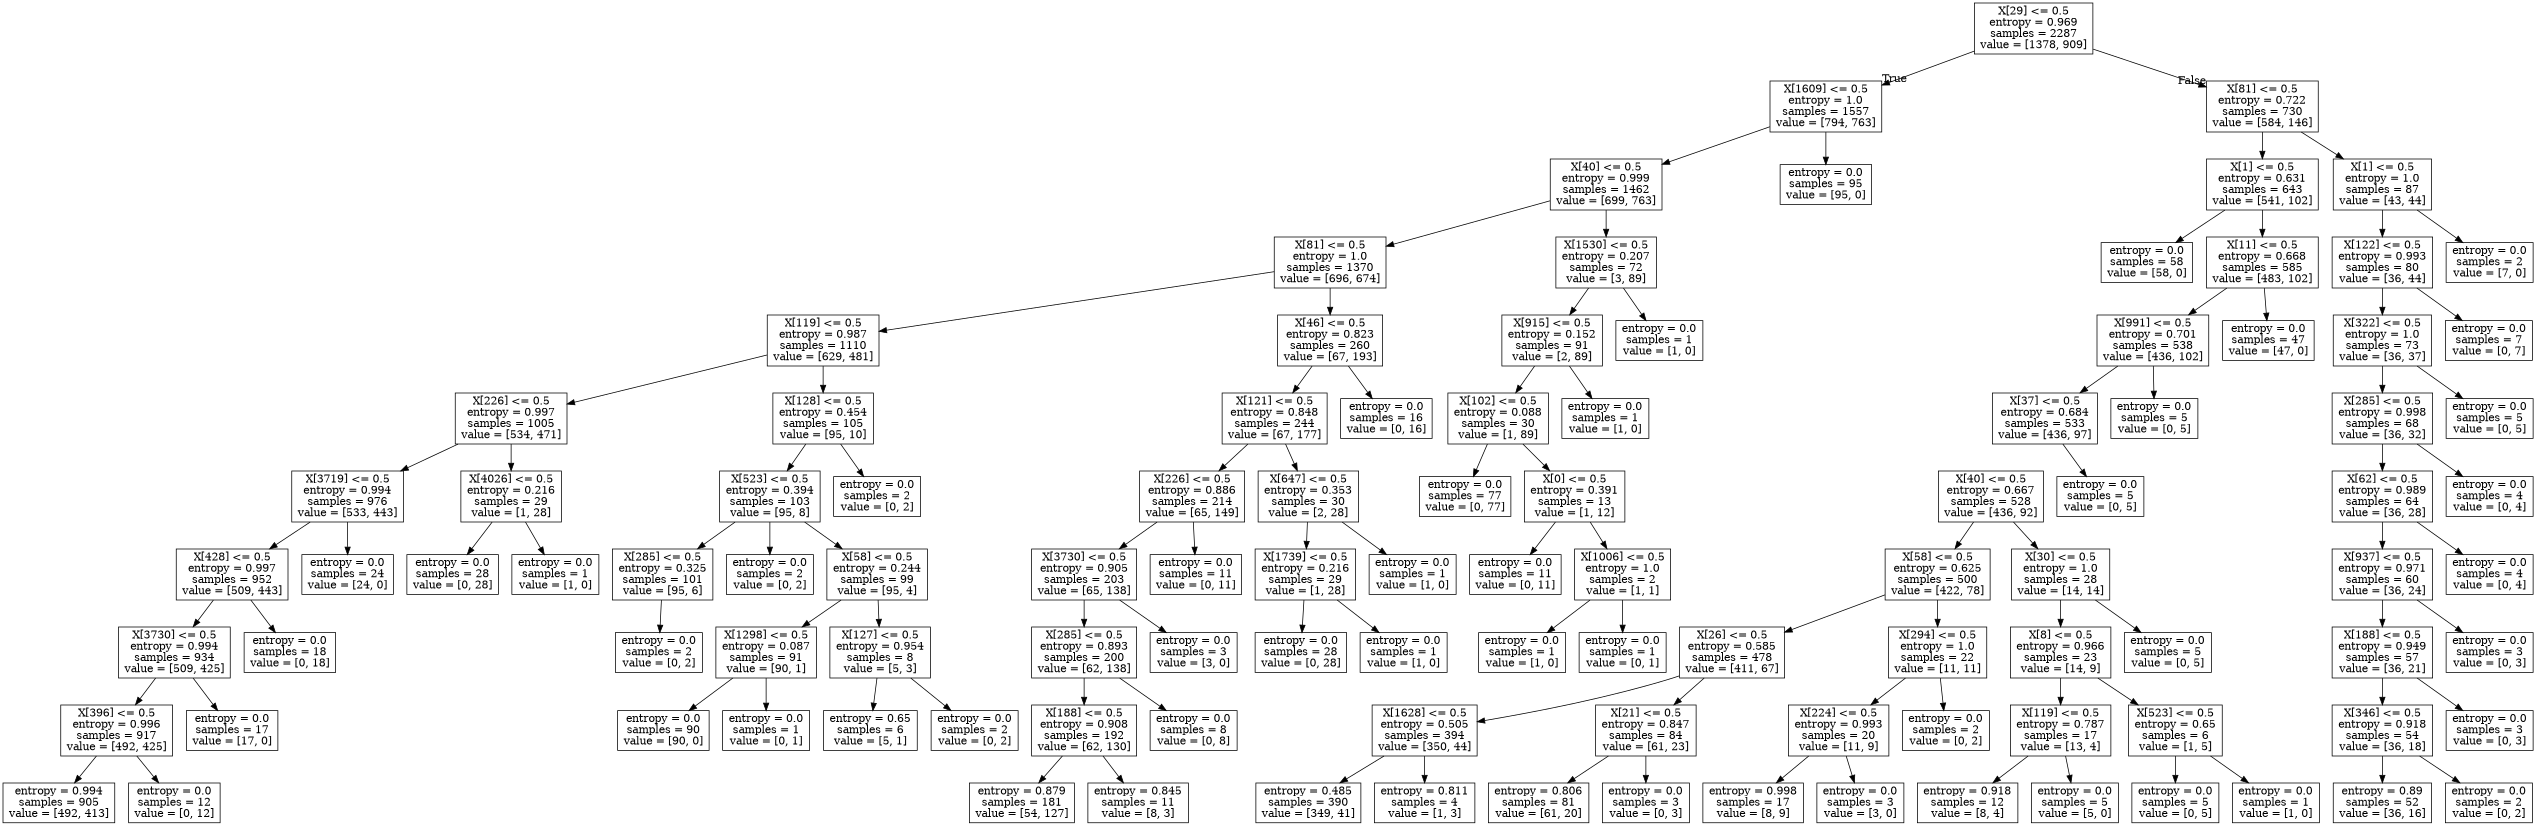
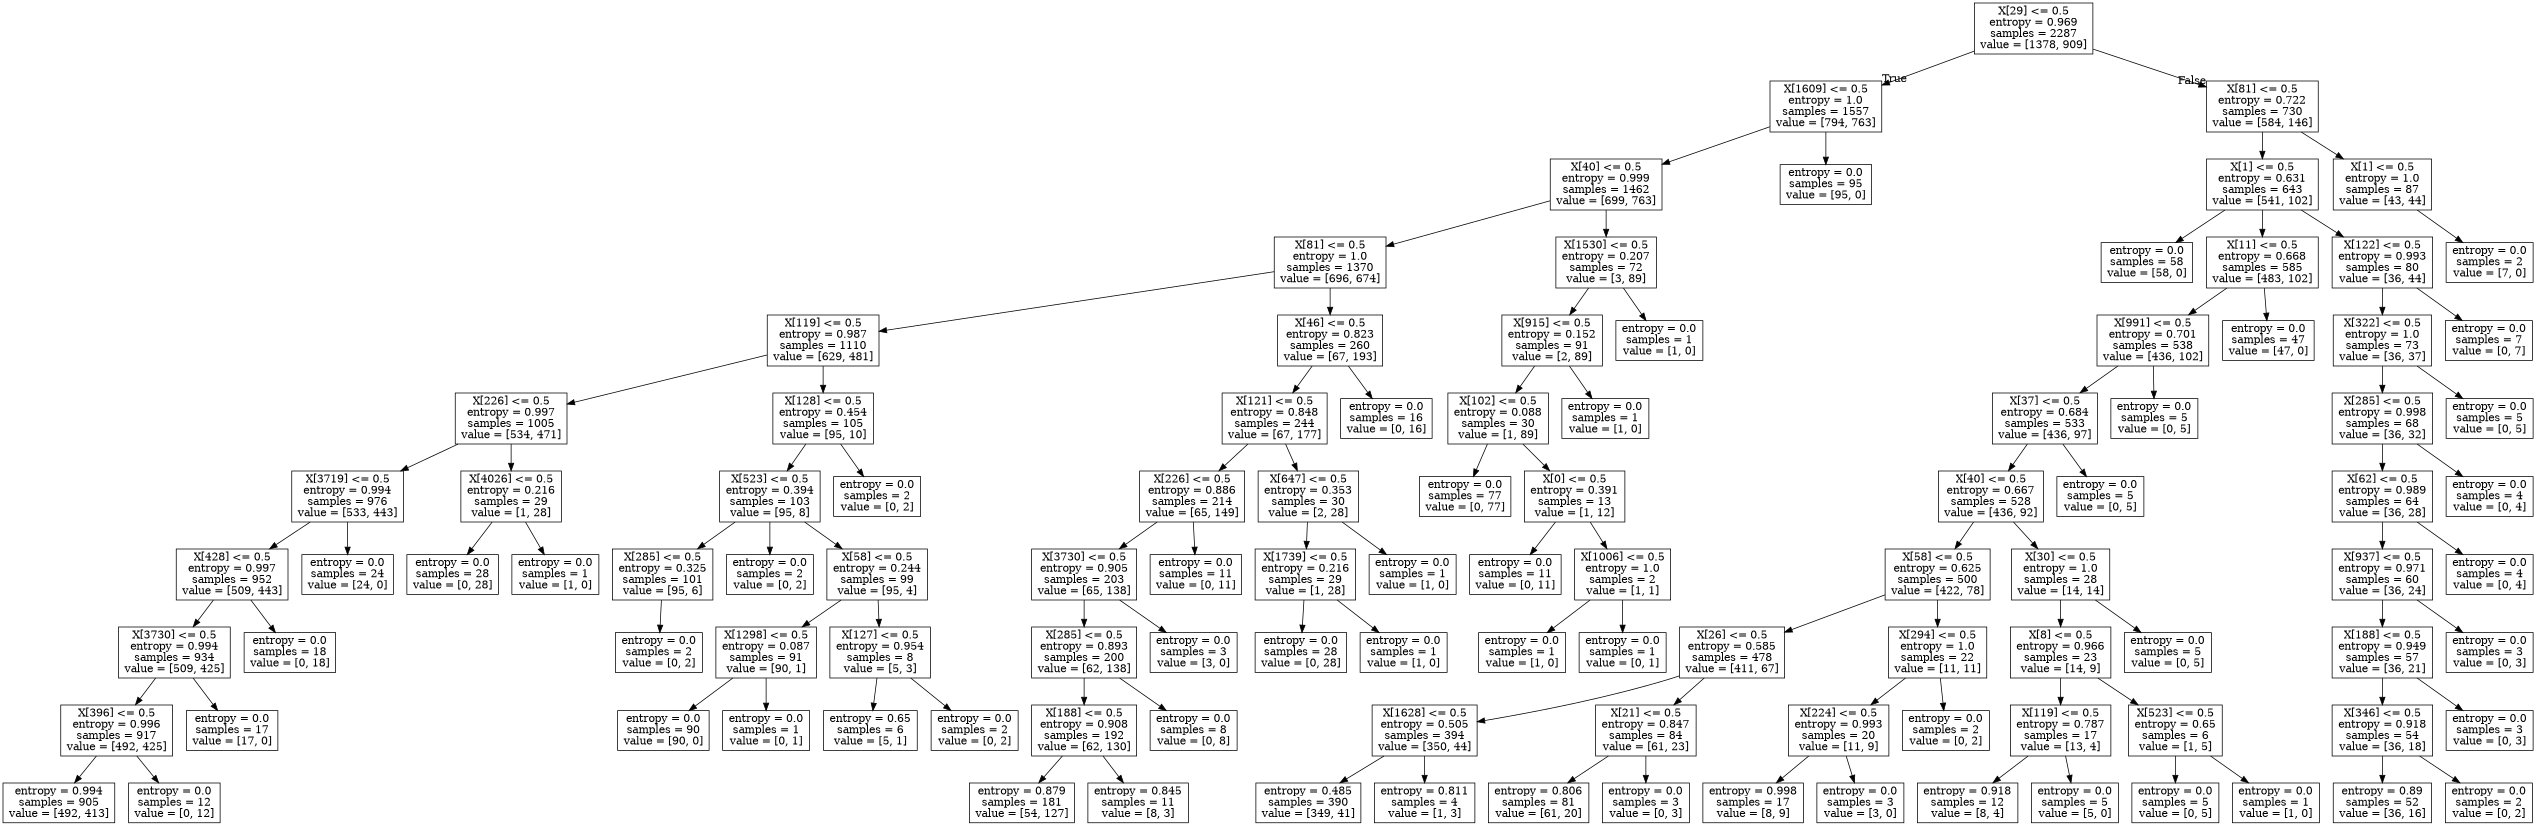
  digraph {
    node [shape=box]
    n1 [label="X[29] <= 0.5\nentropy = 0.969\nsamples = 2287\nvalue = [1378, 909]"]
    n2 [label="X[1609] <= 0.5\nentropy = 1.0\nsamples = 1557\nvalue = [794, 763]"]
    n3 [label="X[81] <= 0.5\nentropy = 0.722\nsamples = 730\nvalue = [584, 146]"]
    n4 [label="X[40] <= 0.5\nentropy = 0.999\nsamples = 1462\nvalue = [699, 763]"]
    n5 [label="entropy = 0.0\nsamples = 95\nvalue = [95, 0]"]
    n6 [label="X[1] <= 0.5\nentropy = 0.631\nsamples = 643\nvalue = [541, 102]"]
    n7 [label="X[1] <= 0.5\nentropy = 1.0\nsamples = 87\nvalue = [43, 44]"]
    n8 [label="X[81] <= 0.5\nentropy = 1.0\nsamples = 1370\nvalue = [696, 674]"]
    n9 [label="X[1530] <= 0.5\nentropy = 0.207\nsamples = 72\nvalue = [3, 89]"]
    n10 [label="X[119] <= 0.5\nentropy = 0.987\nsamples = 1110\nvalue = [629, 481]"]
    n11 [label="X[46] <= 0.5\nentropy = 0.823\nsamples = 260\nvalue = [67, 193]"]
    n12 [label="X[915] <= 0.5\nentropy = 0.152\nsamples = 91\nvalue = [2, 89]"]
    n13 [label="entropy = 0.0\nsamples = 1\nvalue = [1, 0]"]
    n14 [label="X[226] <= 0.5\nentropy = 0.997\nsamples = 1005\nvalue = [534, 471]"]
    n15 [label="X[128] <= 0.5\nentropy = 0.454\nsamples = 105\nvalue = [95, 10]"]
    n16 [label="X[121] <= 0.5\nentropy = 0.848\nsamples = 244\nvalue = [67, 177]"]
    n17 [label="entropy = 0.0\nsamples = 16\nvalue = [0, 16]"]
    n18 [label="X[3719] <= 0.5\nentropy = 0.994\nsamples = 976\nvalue = [533, 443]"]
    n19 [label="X[4026] <= 0.5\nentropy = 0.216\nsamples = 29\nvalue = [1, 28]"]
    n20 [label="X[523] <= 0.5\nentropy = 0.394\nsamples = 103\nvalue = [95, 8]"]
    n21 [label="entropy = 0.0\nsamples = 2\nvalue = [0, 2]"]
    n22 [label="X[428] <= 0.5\nentropy = 0.997\nsamples = 952\nvalue = [509, 443]"]
    n23 [label="entropy = 0.0\nsamples = 24\nvalue = [24, 0]"]
    n24 [label="entropy = 0.0\nsamples = 28\nvalue = [0, 28]"]
    n25 [label="entropy = 0.0\nsamples = 1\nvalue = [1, 0]"]
    n26 [label="X[3730] <= 0.5\nentropy = 0.994\nsamples = 934\nvalue = [509, 425]"]
    n27 [label="entropy = 0.0\nsamples = 18\nvalue = [0, 18]"]
    n28 [label="X[396] <= 0.5\nentropy = 0.996\nsamples = 917\nvalue = [492, 425]"]
    n29 [label="entropy = 0.0\nsamples = 17\nvalue = [17, 0]"]
    n30 [label="entropy = 0.994\nsamples = 905\nvalue = [492, 413]"]
    n31 [label="entropy = 0.0\nsamples = 12\nvalue = [0, 12]"]
    n32 [label="X[285] <= 0.5\nentropy = 0.325\nsamples = 101\nvalue = [95, 6]"]
    n33 [label="entropy = 0.0\nsamples = 2\nvalue = [0, 2]"]
    n34 [label="X[58] <= 0.5\nentropy = 0.244\nsamples = 99\nvalue = [95, 4]"]
    n35 [label="entropy = 0.0\nsamples = 2\nvalue = [0, 2]"]
    n36 [label="X[1298] <= 0.5\nentropy = 0.087\nsamples = 91\nvalue = [90, 1]"]
    n37 [label="X[127] <= 0.5\nentropy = 0.954\nsamples = 8\nvalue = [5, 3]"]
    n38 [label="entropy = 0.0\nsamples = 90\nvalue = [90, 0]"]
    n39 [label="entropy = 0.0\nsamples = 1\nvalue = [0, 1]"]
    n40 [label="entropy = 0.65\nsamples = 6\nvalue = [5, 1]"]
    n41 [label="entropy = 0.0\nsamples = 2\nvalue = [0, 2]"]
    n42 [label="X[226] <= 0.5\nentropy = 0.886\nsamples = 214\nvalue = [65, 149]"]
    n43 [label="X[647] <= 0.5\nentropy = 0.353\nsamples = 30\nvalue = [2, 28]"]
    n44 [label="X[3730] <= 0.5\nentropy = 0.905\nsamples = 203\nvalue = [65, 138]"]
    n45 [label="entropy = 0.0\nsamples = 11\nvalue = [0, 11]"]
    n46 [label="X[1739] <= 0.5\nentropy = 0.216\nsamples = 29\nvalue = [1, 28]"]
    n47 [label="entropy = 0.0\nsamples = 1\nvalue = [1, 0]"]
    n48 [label="X[285] <= 0.5\nentropy = 0.893\nsamples = 200\nvalue = [62, 138]"]
    n49 [label="entropy = 0.0\nsamples = 3\nvalue = [3, 0]"]
    n50 [label="X[188] <= 0.5\nentropy = 0.908\nsamples = 192\nvalue = [62, 130]"]
    n51 [label="entropy = 0.0\nsamples = 8\nvalue = [0, 8]"]
    n52 [label="entropy = 0.879\nsamples = 181\nvalue = [54, 127]"]
    n53 [label="entropy = 0.845\nsamples = 11\nvalue = [8, 3]"]
    n54 [label="entropy = 0.0\nsamples = 28\nvalue = [0, 28]"]
    n55 [label="entropy = 0.0\nsamples = 1\nvalue = [1, 0]"]
    n56 [label="X[102] <= 0.5\nentropy = 0.088\nsamples = 30\nvalue = [1, 89]"]
    n57 [label="entropy = 0.0\nsamples = 1\nvalue = [1, 0]"]
    n58 [label="entropy = 0.0\nsamples = 77\nvalue = [0, 77]"]
    n59 [label="X[0] <= 0.5\nentropy = 0.391\nsamples = 13\nvalue = [1, 12]"]
    n60 [label="entropy = 0.0\nsamples = 11\nvalue = [0, 11]"]
    n61 [label="X[1006] <= 0.5\nentropy = 1.0\nsamples = 2\nvalue = [1, 1]"]
    n62 [label="entropy = 0.0\nsamples = 1\nvalue = [1, 0]"]
    n63 [label="entropy = 0.0\nsamples = 1\nvalue = [0, 1]"]
    n64 [label="entropy = 0.0\nsamples = 58\nvalue = [58, 0]"]
    n65 [label="X[11] <= 0.5\nentropy = 0.668\nsamples = 585\nvalue = [483, 102]"]
    n66 [label="entropy = 0.0\nsamples = 2\nvalue = [7, 0]"]
    n67 [label="X[122] <= 0.5\nentropy = 0.993\nsamples = 80\nvalue = [36, 44]"]
    n68 [label="X[991] <= 0.5\nentropy = 0.701\nsamples = 538\nvalue = [436, 102]"]
    n69 [label="entropy = 0.0\nsamples = 47\nvalue = [47, 0]"]
    n70 [label="X[37] <= 0.5\nentropy = 0.684\nsamples = 533\nvalue = [436, 97]"]
    n71 [label="entropy = 0.0\nsamples = 5\nvalue = [0, 5]"]
    n72 [label="X[40] <= 0.5\nentropy = 0.667\nsamples = 528\nvalue = [436, 92]"]
    n73 [label="entropy = 0.0\nsamples = 5\nvalue = [0, 5]"]
    n74 [label="X[58] <= 0.5\nentropy = 0.625\nsamples = 500\nvalue = [422, 78]"]
    n75 [label="X[30] <= 0.5\nentropy = 1.0\nsamples = 28\nvalue = [14, 14]"]
    n76 [label="X[26] <= 0.5\nentropy = 0.585\nsamples = 478\nvalue = [411, 67]"]
    n77 [label="X[294] <= 0.5\nentropy = 1.0\nsamples = 22\nvalue = [11, 11]"]
    n78 [label="X[8] <= 0.5\nentropy = 0.966\nsamples = 23\nvalue = [14, 9]"]
    n79 [label="entropy = 0.0\nsamples = 5\nvalue = [0, 5]"]
    n80 [label="X[1628] <= 0.5\nentropy = 0.505\nsamples = 394\nvalue = [350, 44]"]
    n81 [label="X[21] <= 0.5\nentropy = 0.847\nsamples = 84\nvalue = [61, 23]"]
    n82 [label="X[224] <= 0.5\nentropy = 0.993\nsamples = 20\nvalue = [11, 9]"]
    n83 [label="entropy = 0.0\nsamples = 2\nvalue = [0, 2]"]
    n84 [label="entropy = 0.485\nsamples = 390\nvalue = [349, 41]"]
    n85 [label="entropy = 0.811\nsamples = 4\nvalue = [1, 3]"]
    n86 [label="entropy = 0.806\nsamples = 81\nvalue = [61, 20]"]
    n87 [label="entropy = 0.0\nsamples = 3\nvalue = [0, 3]"]
    n88 [label="entropy = 0.998\nsamples = 17\nvalue = [8, 9]"]
    n89 [label="entropy = 0.0\nsamples = 3\nvalue = [3, 0]"]
    n90 [label="X[119] <= 0.5\nentropy = 0.787\nsamples = 17\nvalue = [13, 4]"]
    n91 [label="X[523] <= 0.5\nentropy = 0.65\nsamples = 6\nvalue = [1, 5]"]
    n92 [label="entropy = 0.918\nsamples = 12\nvalue = [8, 4]"]
    n93 [label="entropy = 0.0\nsamples = 5\nvalue = [5, 0]"]
    n94 [label="entropy = 0.0\nsamples = 5\nvalue = [0, 5]"]
    n95 [label="entropy = 0.0\nsamples = 1\nvalue = [1, 0]"]
    n96 [label="X[322] <= 0.5\nentropy = 1.0\nsamples = 73\nvalue = [36, 37]"]
    n97 [label="entropy = 0.0\nsamples = 7\nvalue = [0, 7]"]
    n98 [label="X[285] <= 0.5\nentropy = 0.998\nsamples = 68\nvalue = [36, 32]"]
    n99 [label="entropy = 0.0\nsamples = 5\nvalue = [0, 5]"]
    n100 [label="X[62] <= 0.5\nentropy = 0.989\nsamples = 64\nvalue = [36, 28]"]
    n101 [label="entropy = 0.0\nsamples = 4\nvalue = [0, 4]"]
    n102 [label="X[937] <= 0.5\nentropy = 0.971\nsamples = 60\nvalue = [36, 24]"]
    n103 [label="entropy = 0.0\nsamples = 4\nvalue = [0, 4]"]
    n104 [label="X[188] <= 0.5\nentropy = 0.949\nsamples = 57\nvalue = [36, 21]"]
    n105 [label="entropy = 0.0\nsamples = 3\nvalue = [0, 3]"]
    n106 [label="X[346] <= 0.5\nentropy = 0.918\nsamples = 54\nvalue = [36, 18]"]
    n107 [label="entropy = 0.0\nsamples = 3\nvalue = [0, 3]"]
    n108 [label="entropy = 0.89\nsamples = 52\nvalue = [36, 16]"]
    n109 [label="entropy = 0.0\nsamples = 2\nvalue = [0, 2]"]
    n1 -> n2 [headlabel=True labelangle=45 labeldistance=2.5]
    n1 -> n3 [headlabel=False labelangle=-45 labeldistance=2.5]
    n2 -> n4
    n2 -> n5
    n3 -> n6
    n3 -> n7
    n4 -> n8
    n4 -> n9
    n6 -> n64
    n6 -> n65
    n7 -> n66
-   n7 -> n67
+   n6 -> n67
    n8 -> n10
    n8 -> n11
    n9 -> n12
    n9 -> n13
    n10 -> n14
    n10 -> n15
    n11 -> n16
    n11 -> n17
    n12 -> n56
    n12 -> n57
    n14 -> n18
    n14 -> n19
    n15 -> n20
    n15 -> n21
    n16 -> n42
    n16 -> n43
    n18 -> n22
    n18 -> n23
    n19 -> n24
    n19 -> n25
    n20 -> n32
    n20 -> n33
    n20 -> n34
    n22 -> n26
    n22 -> n27
    n26 -> n28
    n26 -> n29
    n28 -> n30
    n28 -> n31
    n32 -> n35
    n34 -> n36
    n34 -> n37
    n36 -> n38
    n36 -> n39
    n37 -> n40
    n37 -> n41
    n42 -> n44
    n42 -> n45
    n43 -> n46
    n43 -> n47
    n44 -> n48
    n44 -> n49
    n46 -> n54
    n46 -> n55
    n48 -> n50
    n48 -> n51
    n50 -> n52
    n50 -> n53
    n56 -> n58
    n56 -> n59
    n59 -> n60
    n59 -> n61
    n61 -> n62
    n61 -> n63
    n65 -> n68
    n65 -> n69
    n67 -> n96
    n67 -> n97
    n68 -> n70
    n68 -> n71
+   n70 -> n72
    n70 -> n73
    n72 -> n74
    n72 -> n75
    n74 -> n76
    n74 -> n77
    n75 -> n78
    n75 -> n79
    n76 -> n80
    n76 -> n81
    n77 -> n82
    n77 -> n83
    n78 -> n90
    n78 -> n91
    n80 -> n84
    n80 -> n85
    n81 -> n86
    n81 -> n87
    n82 -> n88
    n82 -> n89
    n90 -> n92
    n90 -> n93
    n91 -> n94
    n91 -> n95
    n96 -> n98
    n96 -> n99
    n98 -> n100
    n98 -> n101
    n100 -> n102
    n100 -> n103
    n102 -> n104
    n102 -> n105
    n104 -> n106
    n104 -> n107
    n106 -> n108
    n106 -> n109
  }
